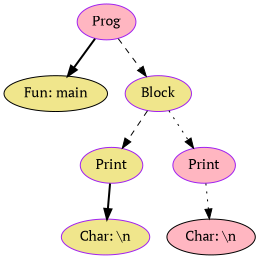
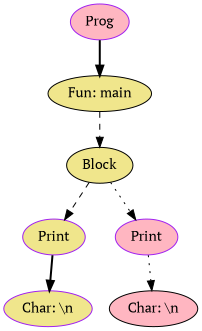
  digraph {
    fontname="PT Serif"
    node [color=purple fillcolor=khaki fontname="PT Serif" style=filled]
    edge [fontname="PT Serif" style=bold]
    n1 [fillcolor=lightpink label=Prog]
    n2 [color=black label="Fun: main"]
-   n3 [label=Block]
+   n3 [color=black label=Block]
    n4 [label=Print]
    n5 [fillcolor=lightpink label=Print]
    n6 [label="Char: \\n"]
    n7 [color=black fillcolor=lightpink label="Char: \\n"]
    n1 -> n2
-   n1 -> n3 [style=dashed]
+   n2 -> n3 [style=dashed]
    n3 -> n4 [style=dashed]
    n3 -> n5 [style=dotted]
    n4 -> n6
    n5 -> n7 [style=dotted]
  }
